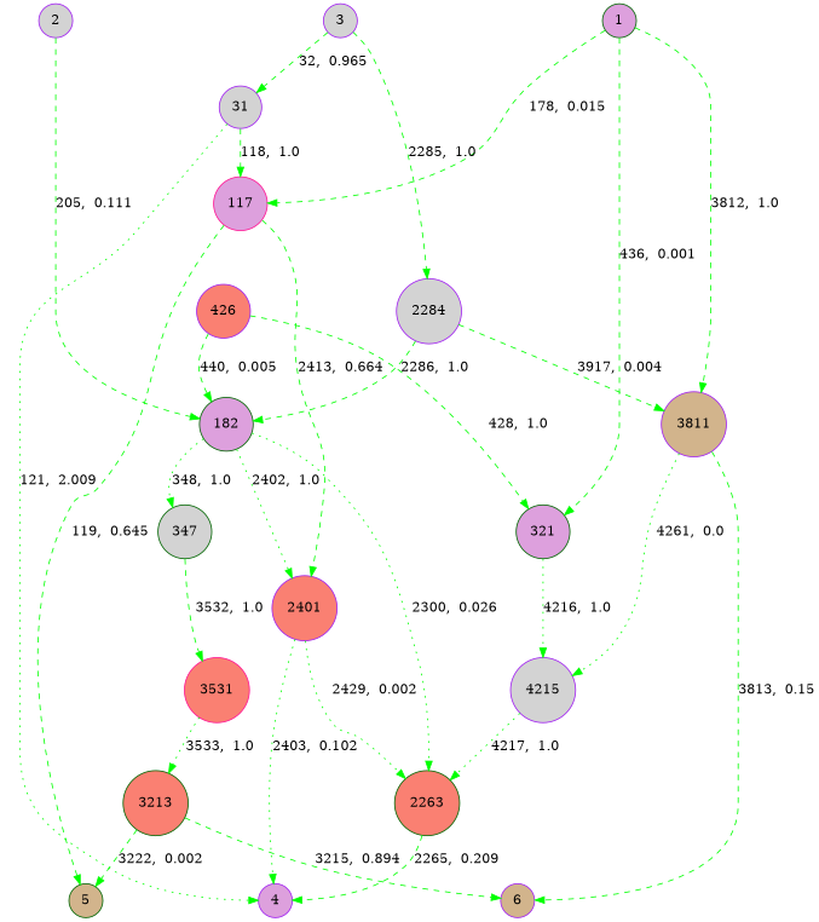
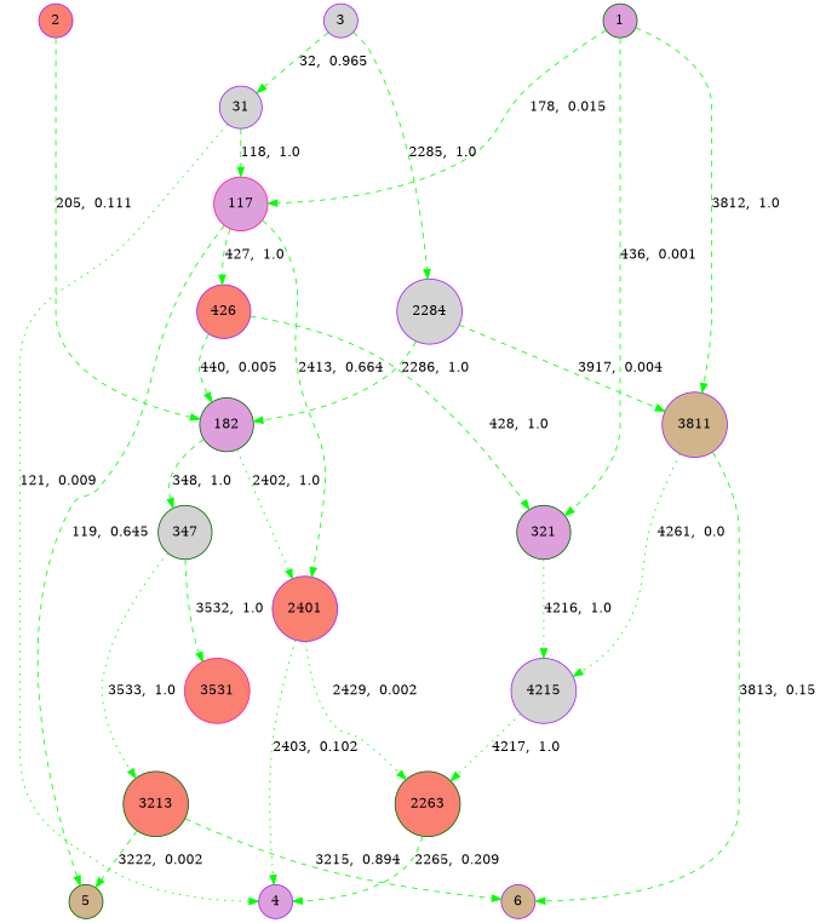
  digraph {
    rankdir=TB
    node [color=purple fillcolor=salmon shape=circle style=filled]
    edge [color=green penwidth=1.0 style=dashed]
    1 [color=darkgreen fillcolor=plum]
-   2 [fillcolor=lightgrey]
+   2
    3 [fillcolor=lightgrey]
    31 [fillcolor=lightgrey]
    117 [color=deeppink fillcolor=plum]
    2284 [fillcolor=lightgrey]
    426
    3811 [fillcolor=tan]
    182 [color=darkgreen fillcolor=plum]
    2401
    321 [color=darkgreen fillcolor=plum]
    347 [color=darkgreen fillcolor=lightgrey]
    4215 [fillcolor=lightgrey]
    3531 [color=deeppink]
    2263 [color=darkgreen]
    3213 [color=darkgreen]
    4 [fillcolor=plum]
    5 [color=darkgreen fillcolor=tan]
    6 [fillcolor=tan]
    subgraph sub_1 {
      rank=same
      1
      2
      3
    }
    subgraph sub_2 {
      rank=same
      31
    }
    subgraph sub_3 {
      rank=same
      117
    }
    subgraph sub_4 {
      rank=same
      2284
    }
    subgraph sub_5 {
      rank=same
      426
    }
    subgraph sub_6 {
      rank=same
      3811
      182
    }
    subgraph sub_7 {
      rank=same
      2401
    }
    subgraph sub_8 {
      rank=same
      321
      347
    }
    subgraph sub_9 {
      rank=same
      4215
    }
    subgraph sub_10 {
      rank=same
      3531
    }
    subgraph sub_11 {
      rank=same
      2263
    }
    subgraph sub_12 {
      rank=same
      3213
    }
    subgraph sub_13 {
      rank=same
      4
      5
      6
    }
    1 -> 117 [label="178,  0.015"]
    1 -> 3811 [label="3812,  1.0"]
    1 -> 321 [label="436,  0.001"]
    2 -> 182 [label="205,  0.111"]
    3 -> 31 [label="32,  0.965"]
    3 -> 2284 [label="2285,  1.0"]
    31 -> 117 [label="118,  1.0"]
-   31 -> 4 [label="121,  2.009" style=dotted]
+   31 -> 4 [label="121,  0.009" style=dotted]
+   117 -> 426 [label="427,  1.0"]
    117 -> 2401 [label="2413,  0.664"]
    117 -> 5 [label="119,  0.645"]
    2284 -> 3811 [label="3917,  0.004"]
    2284 -> 182 [label="2286,  1.0"]
    426 -> 182 [label="440,  0.005"]
    426 -> 321 [label="428,  1.0"]
    3811 -> 4215 [label="4261,  0.0" style=dotted]
    3811 -> 6 [label="3813,  0.15"]
    182 -> 2401 [label="2402,  1.0" style=dotted]
-   182 -> 347 [label="348,  1.0" style=dotted]
-   182 -> 2263 [label="2300,  0.026" style=dotted]
+   182 -> 347 [label="348,  1.0"]
    2401 -> 2263 [label="2429,  0.002" style=dotted]
    2401 -> 4 [label="2403,  0.102" style=dotted]
    321 -> 4215 [label="4216,  1.0" style=dotted]
    347 -> 3531 [label="3532,  1.0"]
    4215 -> 2263 [label="4217,  1.0" style=dotted]
-   3531 -> 3213 [label="3533,  1.0" style=dotted]
+   347 -> 3213 [label="3533,  1.0" style=dotted]
    2263 -> 4 [label="2265,  0.209"]
    3213 -> 5 [label="3222,  0.002"]
    3213 -> 6 [label="3215,  0.894"]
  }
